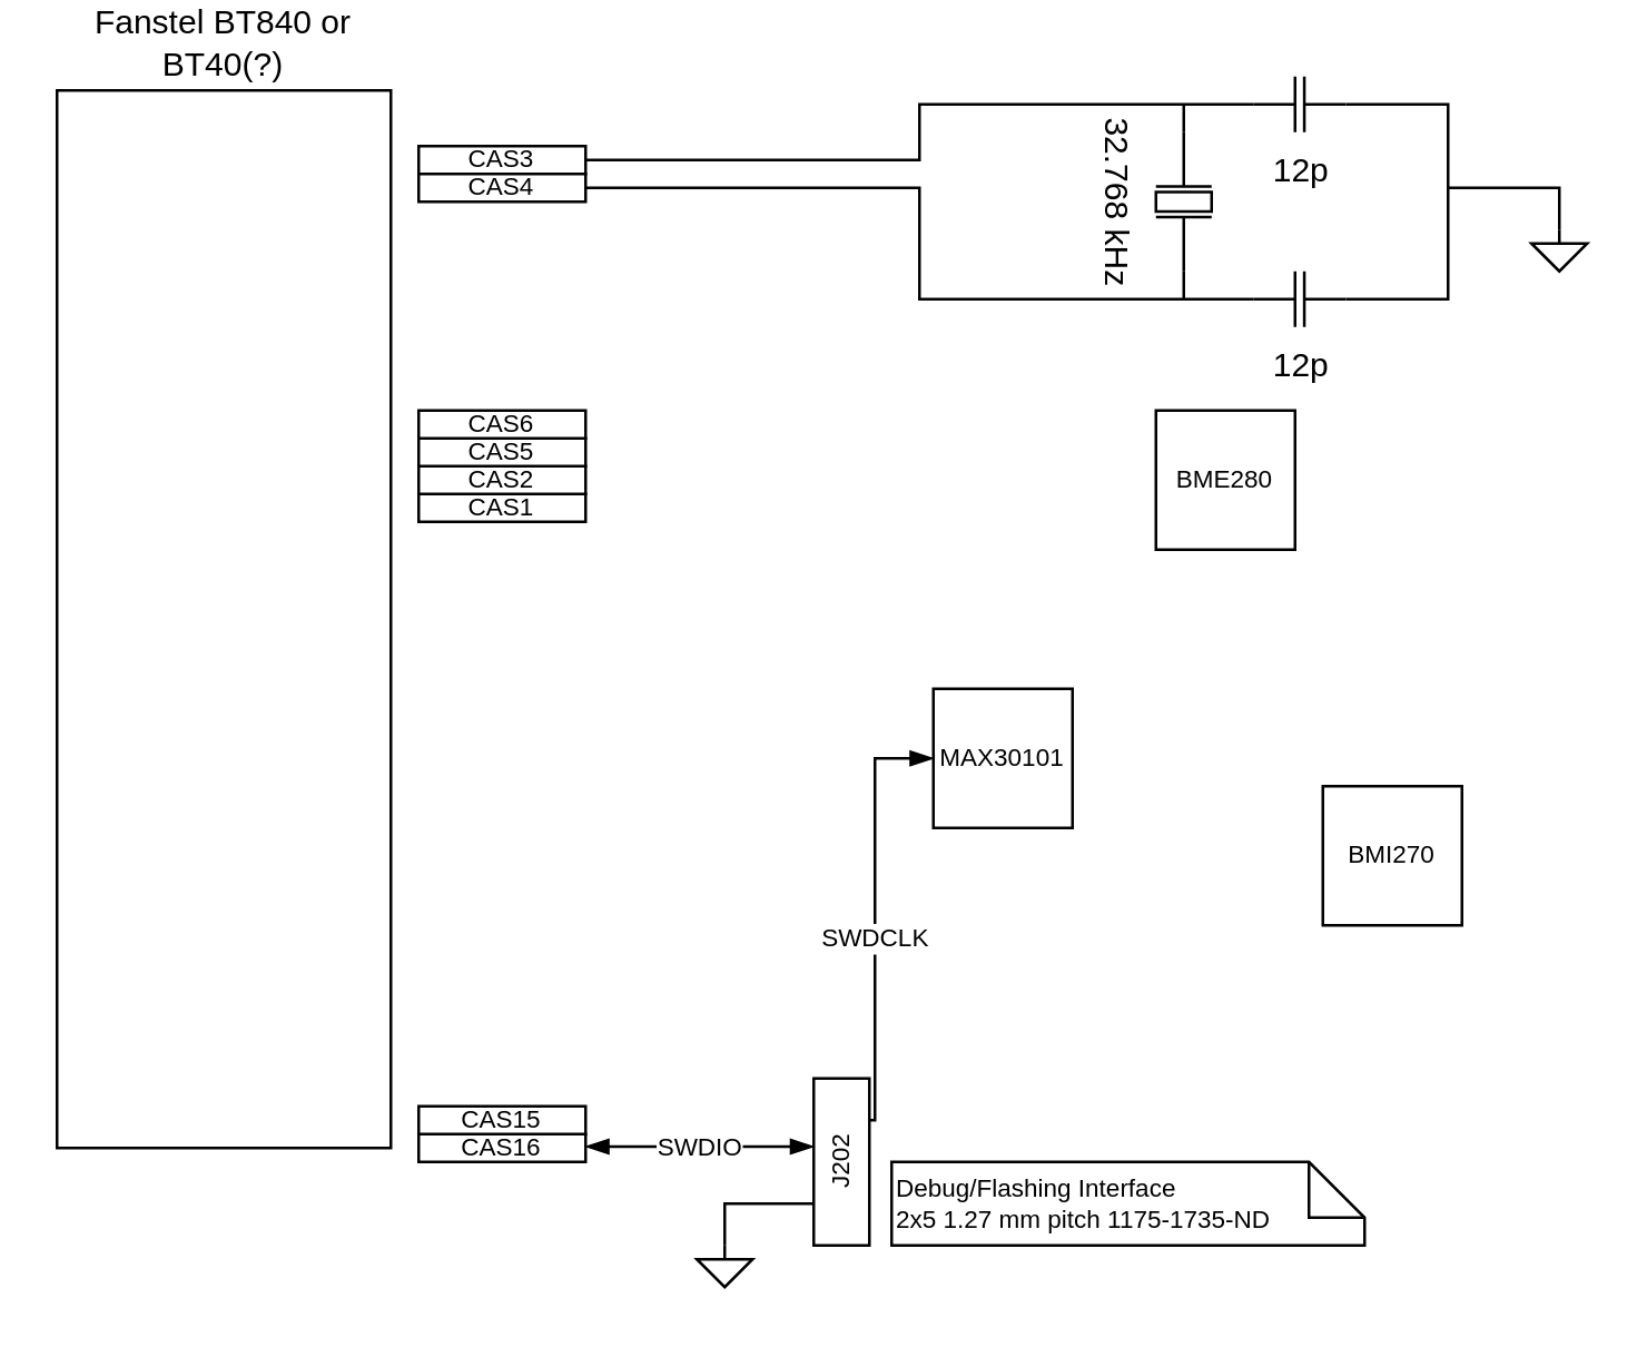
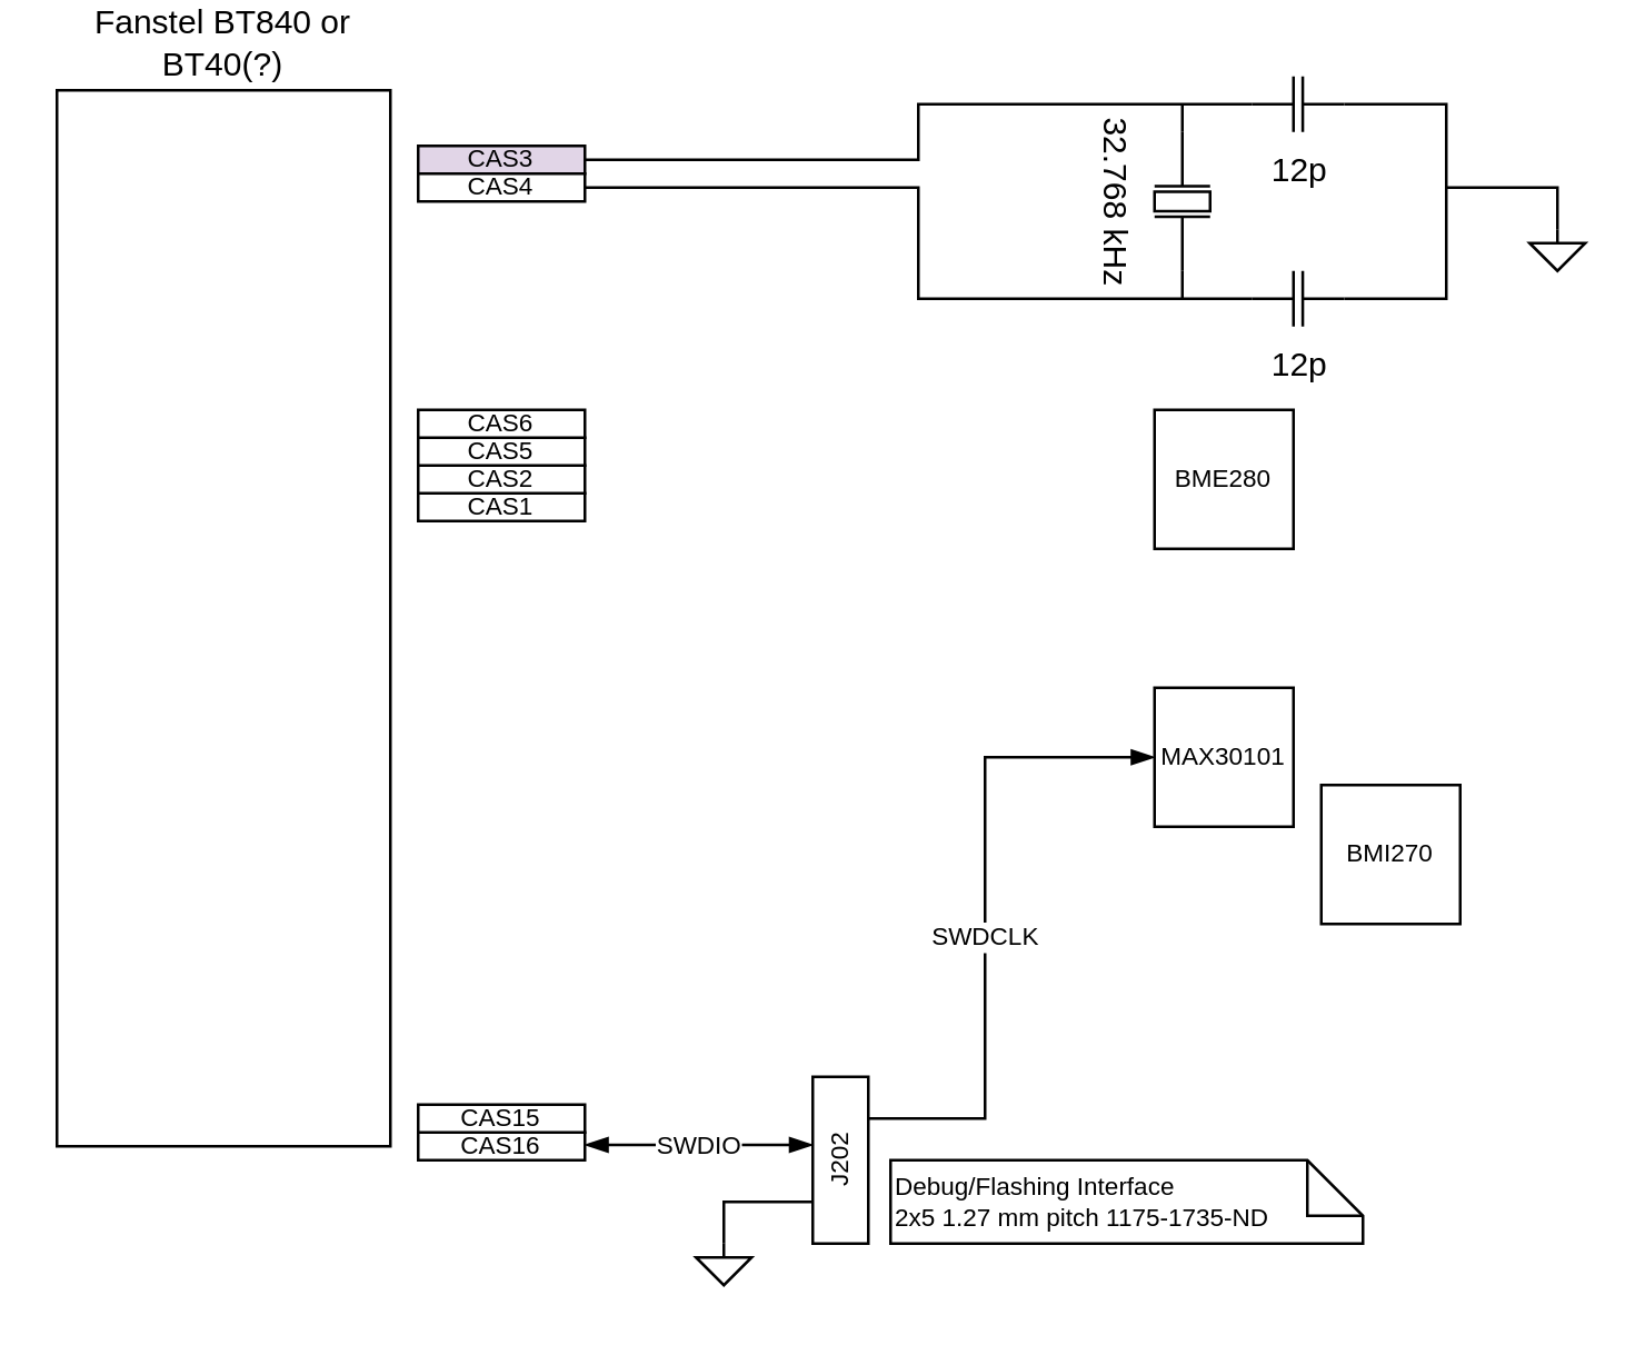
  <mxCell id="0" />
  <mxCell id="1" parent="0" />
  <mxCell id="2" value="Fanstel BT840 or BT40(?)" style="rounded=0;whiteSpace=wrap;html=1;align=center;labelPosition=center;verticalLabelPosition=top;verticalAlign=bottom;" vertex="1" parent="1"><mxGeometry x="20" y="25" width="120" height="380" as="geometry" /></mxCell>
  <mxCell id="3" style="edgeStyle=elbowEdgeStyle;rounded=0;orthogonalLoop=1;jettySize=auto;html=1;exitX=0;exitY=0.5;exitDx=0;exitDy=0;exitPerimeter=0;fontSize=9;endArrow=none;endFill=0;" edge="1" parent="1" source="5"><mxGeometry relative="1" as="geometry"><mxPoint x="425" y="30" as="targetPoint" /></mxGeometry></mxCell>
  <mxCell id="4" style="edgeStyle=elbowEdgeStyle;rounded=0;orthogonalLoop=1;jettySize=auto;html=1;exitX=1;exitY=0.5;exitDx=0;exitDy=0;exitPerimeter=0;fontSize=9;endArrow=none;endFill=0;" edge="1" parent="1" source="5"><mxGeometry relative="1" as="geometry"><mxPoint x="425" y="100" as="targetPoint" /></mxGeometry></mxCell>
  <mxCell id="5" value="32.768 kHz" style="pointerEvents=1;verticalLabelPosition=bottom;shadow=0;dashed=0;align=center;html=1;verticalAlign=top;shape=mxgraph.electrical.miscellaneous.crystal_1;rotation=90;" vertex="1" parent="1"><mxGeometry x="400" y="55" width="50" height="20" as="geometry" /></mxCell>
  <mxCell id="6" value="12p" style="pointerEvents=1;verticalLabelPosition=bottom;shadow=0;dashed=0;align=center;html=1;verticalAlign=top;shape=mxgraph.electrical.capacitors.capacitor_1;" vertex="1" parent="1"><mxGeometry x="450" y="90" width="33.33" height="20" as="geometry" /></mxCell>
  <mxCell id="7" style="edgeStyle=elbowEdgeStyle;rounded=0;orthogonalLoop=1;jettySize=auto;html=1;exitX=1;exitY=0.5;exitDx=0;exitDy=0;exitPerimeter=0;fontSize=9;endArrow=none;endFill=0;entryX=1;entryY=0.5;entryDx=0;entryDy=0;entryPerimeter=0;" edge="1" parent="1" source="8" target="6"><mxGeometry relative="1" as="geometry"><mxPoint x="530" y="90" as="targetPoint" /><Array as="points"><mxPoint x="520" y="60" /></Array></mxGeometry></mxCell>
  <mxCell id="8" value="12p" style="pointerEvents=1;verticalLabelPosition=bottom;shadow=0;dashed=0;align=center;html=1;verticalAlign=top;shape=mxgraph.electrical.capacitors.capacitor_1;" vertex="1" parent="1"><mxGeometry x="450" y="20" width="33.33" height="20" as="geometry" /></mxCell>
  <mxCell id="9" style="edgeStyle=elbowEdgeStyle;rounded=0;orthogonalLoop=1;jettySize=auto;html=1;exitX=1;exitY=0.5;exitDx=0;exitDy=0;entryX=0;entryY=0.5;entryDx=0;entryDy=0;entryPerimeter=0;fontSize=9;endArrow=none;endFill=0;" edge="1" parent="1" source="10" target="8"><mxGeometry relative="1" as="geometry" /></mxCell>
- <mxCell id="10" value="CAS3" style="rounded=0;whiteSpace=wrap;html=1;fontSize=9;" vertex="1" parent="1"><mxGeometry x="150" y="45" width="60" height="10" as="geometry" /></mxCell>
+ <mxCell id="10" value="CAS3" style="rounded=0;whiteSpace=wrap;html=1;fontSize=9;fillColor=#e1d5e7;" vertex="1" parent="1"><mxGeometry x="150" y="45" width="60" height="10" as="geometry" /></mxCell>
  <mxCell id="11" style="edgeStyle=elbowEdgeStyle;rounded=0;orthogonalLoop=1;jettySize=auto;html=1;exitX=1;exitY=0.5;exitDx=0;exitDy=0;entryX=0;entryY=0.5;entryDx=0;entryDy=0;entryPerimeter=0;fontSize=9;endArrow=none;endFill=0;" edge="1" parent="1" source="12" target="6"><mxGeometry relative="1" as="geometry" /></mxCell>
  <mxCell id="12" value="CAS4" style="rounded=0;whiteSpace=wrap;html=1;fontSize=9;" vertex="1" parent="1"><mxGeometry x="150" y="55" width="60" height="10" as="geometry" /></mxCell>
  <mxCell id="13" style="edgeStyle=elbowEdgeStyle;rounded=0;orthogonalLoop=1;jettySize=auto;html=1;exitX=0.5;exitY=0;exitDx=0;exitDy=0;exitPerimeter=0;fontSize=9;endArrow=none;endFill=0;" edge="1" parent="1" source="14"><mxGeometry relative="1" as="geometry"><mxPoint x="520" y="60" as="targetPoint" /><Array as="points"><mxPoint x="560" y="70" /></Array></mxGeometry></mxCell>
  <mxCell id="14" value="" style="pointerEvents=1;verticalLabelPosition=bottom;shadow=0;dashed=0;align=center;html=1;verticalAlign=top;shape=mxgraph.electrical.signal_sources.signal_ground;fontSize=9;" vertex="1" parent="1"><mxGeometry x="550" y="75" width="20" height="15" as="geometry" /></mxCell>
  <mxCell id="15" value="BME280" style="whiteSpace=wrap;html=1;aspect=fixed;fontSize=9;" vertex="1" parent="1"><mxGeometry x="415" y="140" width="50" height="50" as="geometry" /></mxCell>
  <mxCell id="16" value="CAS1" style="rounded=0;whiteSpace=wrap;html=1;fontSize=9;" vertex="1" parent="1"><mxGeometry x="150" y="170" width="60" height="10" as="geometry" /></mxCell>
  <mxCell id="17" value="CAS2" style="rounded=0;whiteSpace=wrap;html=1;fontSize=9;" vertex="1" parent="1"><mxGeometry x="150" y="160" width="60" height="10" as="geometry" /></mxCell>
  <mxCell id="18" value="CAS5" style="rounded=0;whiteSpace=wrap;html=1;fontSize=9;" vertex="1" parent="1"><mxGeometry x="150" y="150" width="60" height="10" as="geometry" /></mxCell>
  <mxCell id="19" value="CAS6" style="rounded=0;whiteSpace=wrap;html=1;fontSize=9;" vertex="1" parent="1"><mxGeometry x="150" y="140" width="60" height="10" as="geometry" /></mxCell>
  <mxCell id="20" value="BMI270" style="whiteSpace=wrap;html=1;aspect=fixed;fontSize=9;" vertex="1" parent="1"><mxGeometry x="475" y="275" width="50" height="50" as="geometry" /></mxCell>
- <mxCell id="21" value="MAX30101" style="whiteSpace=wrap;html=1;aspect=fixed;fontSize=9;" vertex="1" parent="1"><mxGeometry x="335" y="240" width="50" height="50" as="geometry" /></mxCell>
+ <mxCell id="21" value="MAX30101" style="whiteSpace=wrap;html=1;aspect=fixed;fontSize=9;" vertex="1" parent="1"><mxGeometry x="415" y="240" width="50" height="50" as="geometry" /></mxCell>
  <mxCell id="22" value="CAS16" style="rounded=0;whiteSpace=wrap;html=1;fontSize=9;" vertex="1" parent="1"><mxGeometry x="150" y="400" width="60" height="10" as="geometry" /></mxCell>
  <mxCell id="23" value="CAS15" style="rounded=0;whiteSpace=wrap;html=1;fontSize=9;" vertex="1" parent="1"><mxGeometry x="150" y="390" width="60" height="10" as="geometry" /></mxCell>
  <mxCell id="24" value="SWDCLK" style="edgeStyle=elbowEdgeStyle;rounded=0;orthogonalLoop=1;jettySize=auto;html=1;exitX=0;exitY=0.25;exitDx=0;exitDy=0;fontSize=9;endArrow=blockThin;endFill=1;startArrow=none;startFill=0;" edge="1" parent="1" source="25" target="21"><mxGeometry relative="1" as="geometry" /></mxCell>
  <mxCell id="25" value="J202" style="rounded=0;whiteSpace=wrap;html=1;fontSize=9;horizontal=0;" vertex="1" parent="1"><mxGeometry x="292" y="380" width="20" height="60" as="geometry" /></mxCell>
  <mxCell id="26" value="SWDIO" style="edgeStyle=elbowEdgeStyle;rounded=0;orthogonalLoop=1;jettySize=auto;html=1;exitX=0;exitY=0.25;exitDx=0;exitDy=0;entryX=1;entryY=0.5;entryDx=0;entryDy=0;fontSize=9;endArrow=blockThin;endFill=1;startArrow=blockThin;startFill=1;elbow=horizontal;" edge="1" parent="1"><mxGeometry relative="1" as="geometry"><mxPoint x="292" y="404.5" as="sourcePoint" /><mxPoint x="210" y="404.5" as="targetPoint" /></mxGeometry></mxCell>
  <mxCell id="27" style="edgeStyle=elbowEdgeStyle;rounded=0;orthogonalLoop=1;jettySize=auto;html=1;exitX=0.5;exitY=0;exitDx=0;exitDy=0;exitPerimeter=0;entryX=0;entryY=0.75;entryDx=0;entryDy=0;fontSize=9;startArrow=none;startFill=0;endArrow=none;endFill=0;" edge="1" parent="1" source="28" target="25"><mxGeometry relative="1" as="geometry"><Array as="points"><mxPoint x="260" y="430" /></Array></mxGeometry></mxCell>
  <mxCell id="28" value="" style="pointerEvents=1;verticalLabelPosition=bottom;shadow=0;dashed=0;align=center;html=1;verticalAlign=top;shape=mxgraph.electrical.signal_sources.signal_ground;fontSize=9;" vertex="1" parent="1"><mxGeometry x="250" y="440" width="20" height="15" as="geometry" /></mxCell>
  <mxCell id="29" value="Debug/Flashing Interface&lt;br style=&quot;border-color: var(--border-color);&quot;&gt;&lt;span style=&quot;&quot;&gt;2x5 1.27 mm pitch 1175-1735-ND&lt;/span&gt;" style="shape=note;size=20;whiteSpace=wrap;html=1;fontSize=9;align=left;" vertex="1" parent="1"><mxGeometry x="320" y="410" width="170" height="30" as="geometry" /></mxCell>
